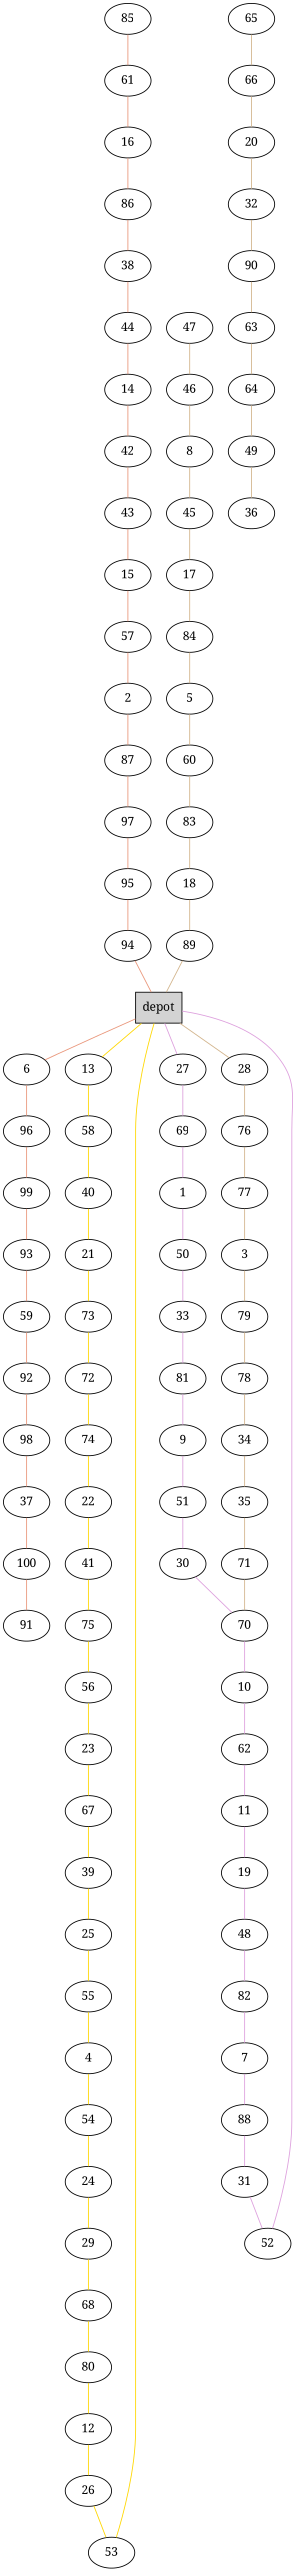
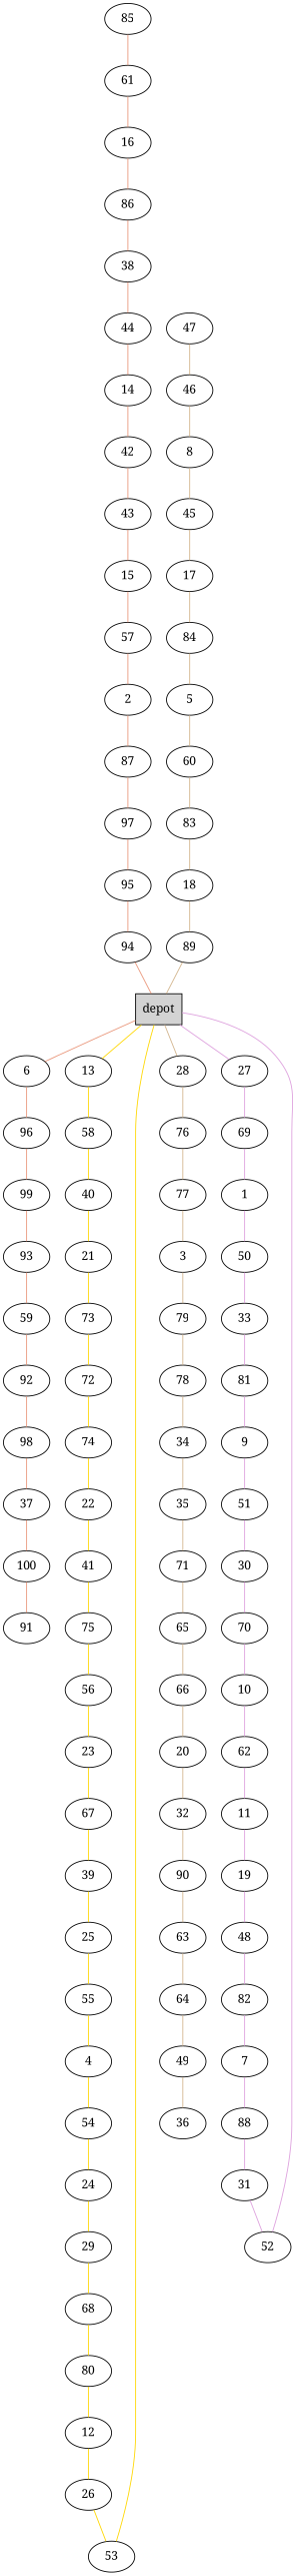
  graph {
    fontname="Noto Serif"
    node [fontname="Noto Serif" shape=ellipse]
    edge [color=tan fontname="Noto Serif"]
    n1 [label=depot shape=box style=filled]
    6
    13
    27
    28
    96
    58
    69
    76
    99
    93
    59
    92
    98
    37
    100
    91
    85
    61
    16
    86
    38
    44
    14
    42
    43
    15
    57
    2
    87
    97
    95
    94
    40
    21
    73
    72
    74
    22
    41
    75
    56
    23
    67
    39
    25
    55
    4
    54
    24
    29
    68
    80
    12
    26
    53
    1
    50
    33
    81
    9
    51
    30
    70
    10
    62
    11
    19
    48
    82
    7
    88
    31
    52
    77
    3
    79
    78
    34
    35
    71
    65
    66
    20
    32
    90
    63
    64
    49
    36
    47
    46
    8
    45
    17
    84
    5
    60
    83
    18
    89
    n1 -- 6 [color=darksalmon]
    n1 -- 13 [color=gold]
    n1 -- 27 [color=plum]
    n1 -- 28
    6 -- 96 [color=darksalmon]
    13 -- 58 [color=gold]
    27 -- 69 [color=plum]
    28 -- 76
    96 -- 99 [color=darksalmon]
    58 -- 40 [color=gold]
    69 -- 1 [color=plum]
    76 -- 77
    99 -- 93 [color=darksalmon]
    93 -- 59 [color=darksalmon]
    59 -- 92 [color=darksalmon]
    92 -- 98 [color=darksalmon]
    98 -- 37 [color=darksalmon]
    37 -- 100 [color=darksalmon]
    100 -- 91 [color=darksalmon]
    85 -- 61 [color=darksalmon]
    61 -- 16 [color=darksalmon]
    16 -- 86 [color=darksalmon]
    86 -- 38 [color=darksalmon]
    38 -- 44 [color=darksalmon]
    44 -- 14 [color=darksalmon]
    14 -- 42 [color=darksalmon]
    42 -- 43 [color=darksalmon]
    43 -- 15 [color=darksalmon]
    15 -- 57 [color=darksalmon]
    57 -- 2 [color=darksalmon]
    2 -- 87 [color=darksalmon]
    87 -- 97 [color=darksalmon]
    97 -- 95 [color=darksalmon]
    95 -- 94 [color=darksalmon]
    94 -- n1 [color=darksalmon]
    40 -- 21 [color=gold]
    21 -- 73 [color=gold]
    73 -- 72 [color=gold]
    72 -- 74 [color=gold]
    74 -- 22 [color=gold]
    22 -- 41 [color=gold]
    41 -- 75 [color=gold]
    75 -- 56 [color=gold]
    56 -- 23 [color=gold]
    23 -- 67 [color=gold]
    67 -- 39 [color=gold]
    39 -- 25 [color=gold]
    25 -- 55 [color=gold]
    55 -- 4 [color=gold]
    4 -- 54 [color=gold]
    54 -- 24 [color=gold]
    24 -- 29 [color=gold]
    29 -- 68 [color=gold]
    68 -- 80 [color=gold]
    80 -- 12 [color=gold]
    12 -- 26 [color=gold]
    26 -- 53 [color=gold]
    53 -- n1 [color=gold]
    1 -- 50 [color=plum]
    50 -- 33 [color=plum]
    33 -- 81 [color=plum]
    81 -- 9 [color=plum]
    9 -- 51 [color=plum]
    51 -- 30 [color=plum]
    30 -- 70 [color=plum]
    70 -- 10 [color=plum]
    10 -- 62 [color=plum]
    62 -- 11 [color=plum]
    11 -- 19 [color=plum]
    19 -- 48 [color=plum]
    48 -- 82 [color=plum]
    82 -- 7 [color=plum]
    7 -- 88 [color=plum]
    88 -- 31 [color=plum]
    31 -- 52 [color=plum]
    52 -- n1 [color=plum]
    77 -- 3
    3 -- 79
    79 -- 78
    78 -- 34
    34 -- 35
    35 -- 71
-   71 -- 70
+   71 -- 65
    65 -- 66
    66 -- 20
    20 -- 32
    32 -- 90
    90 -- 63
    63 -- 64
    64 -- 49
    49 -- 36
    47 -- 46
    46 -- 8
    8 -- 45
    45 -- 17
    17 -- 84
    84 -- 5
    5 -- 60
    60 -- 83
    83 -- 18
    18 -- 89
    89 -- n1
  }
